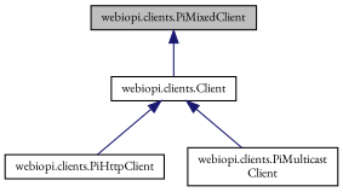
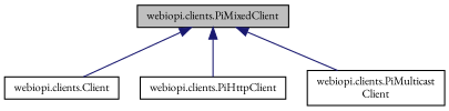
  digraph {
    fontname="EB Garamond"
    rankdir=TB
    node [color=black fillcolor=white fontname="EB Garamond" fontsize=10 shape=record style=filled]
    edge [color=midnightblue dir=back fontname="EB Garamond" fontsize=10 labelfontname=Helvetica labelfontsize=10 style=solid]
    n1 [fillcolor=grey75 fontcolor=black height=0.2 label="webiopi.clients.PiMixedClient" width=0.4]
    n2 [height=0.2 label="webiopi.clients.Client" width=0.4]
    n3 [height=0.2 label="webiopi.clients.PiHttpClient" width=0.4]
    n4 [height=0.2 label="webiopi.clients.PiMulticast\lClient" width=0.4]
    n1 -> n2
-   n2 -> n3
-   n2 -> n4
+   n1 -> n3
+   n1 -> n4
  }
